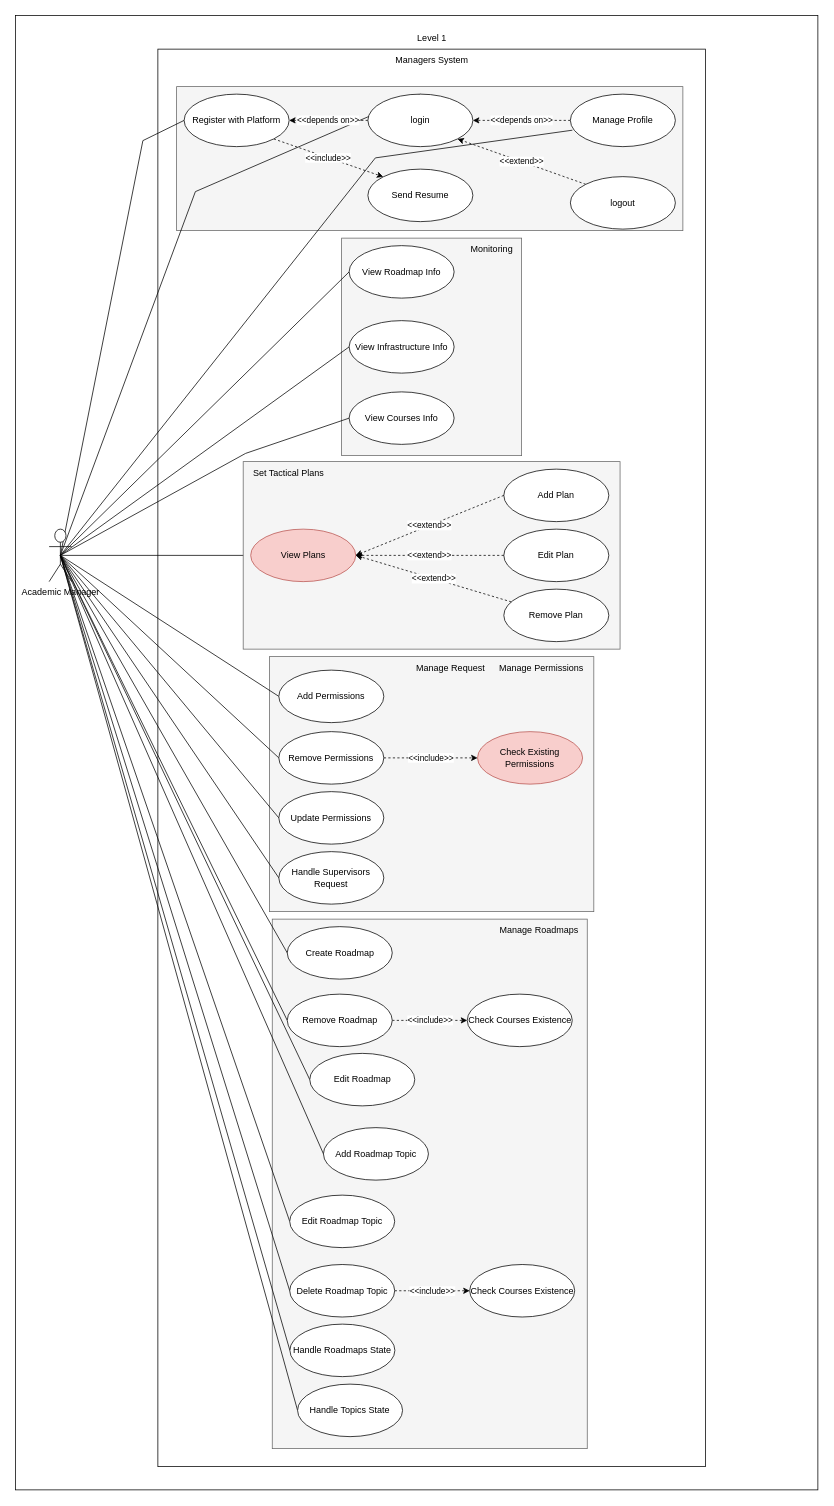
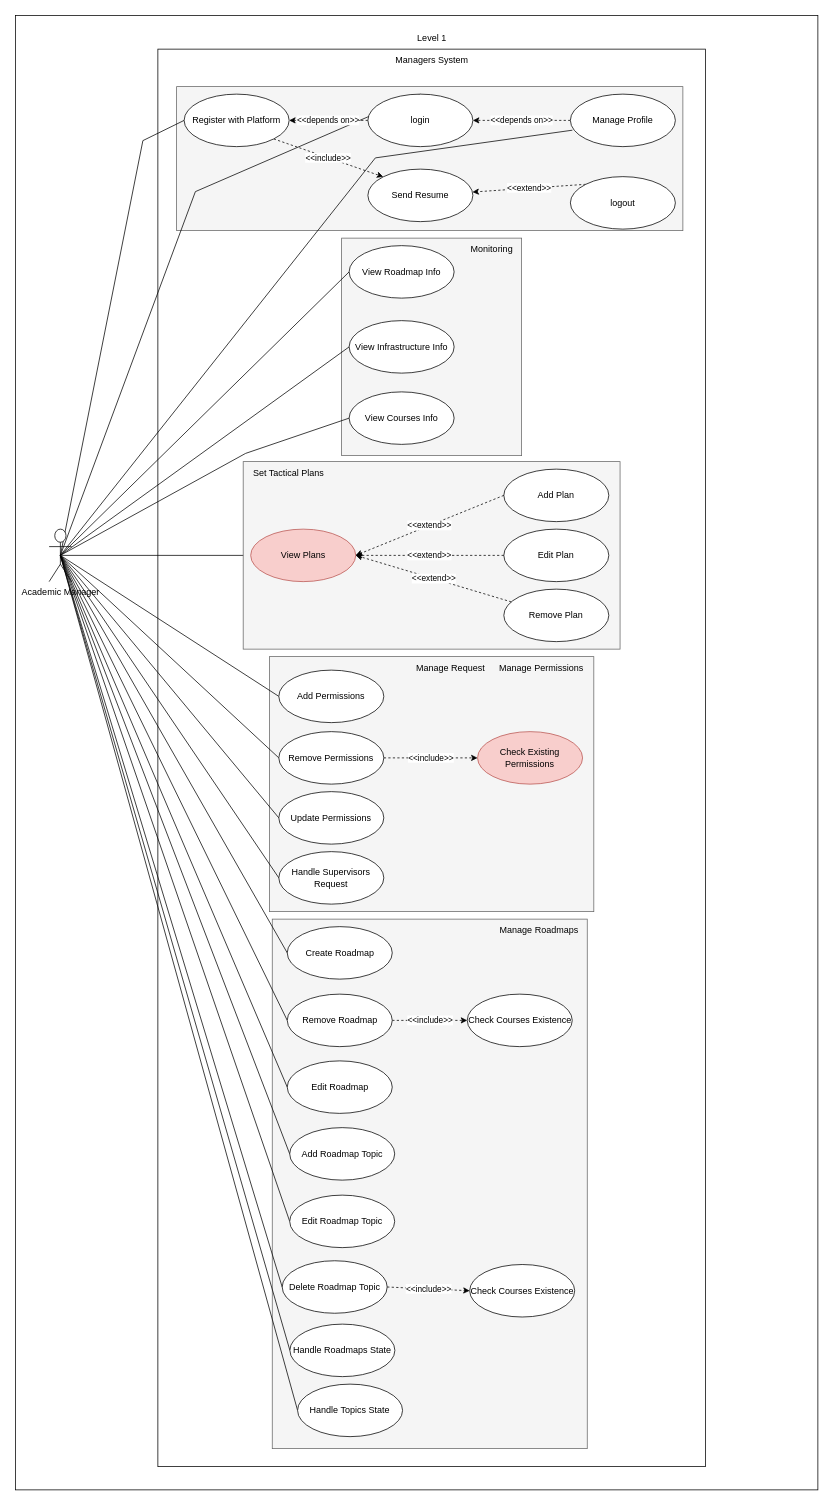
  <mxCell id="0" />
  <mxCell id="1" parent="0" />
  <mxCell id="2" value="" style="rounded=0;whiteSpace=wrap;html=1;movable=1;resizable=1;rotatable=1;deletable=1;editable=1;locked=0;connectable=1;" vertex="1" parent="1"><mxGeometry x="20" y="20" width="1070" height="1966" as="geometry" /></mxCell>
  <mxCell id="3" value="" style="rounded=0;whiteSpace=wrap;html=1;movable=1;resizable=1;rotatable=1;deletable=1;editable=1;locked=0;connectable=1;" vertex="1" parent="1"><mxGeometry x="210" y="65" width="730" height="1890" as="geometry" /></mxCell>
  <mxCell id="4" value="" style="rounded=0;whiteSpace=wrap;html=1;fillColor=#f5f5f5;strokeColor=#666666;fontColor=#333333;" vertex="1" parent="1"><mxGeometry x="235" y="115" width="675" height="192" as="geometry" /></mxCell>
  <mxCell id="5" value="" style="rounded=0;whiteSpace=wrap;html=1;fillColor=#f5f5f5;strokeColor=#666666;fontColor=#333333;" vertex="1" parent="1"><mxGeometry x="455" y="317" width="240" height="290" as="geometry" /></mxCell>
  <mxCell id="6" value="" style="rounded=0;whiteSpace=wrap;html=1;fillColor=#f5f5f5;strokeColor=#666666;fontColor=#333333;" vertex="1" parent="1"><mxGeometry x="358.75" y="875" width="432.5" height="340" as="geometry" /></mxCell>
  <mxCell id="7" value="" style="rounded=0;whiteSpace=wrap;html=1;fillColor=#f5f5f5;strokeColor=#666666;fontColor=#333333;" vertex="1" parent="1"><mxGeometry x="362.5" y="1225" width="420" height="706" as="geometry" /></mxCell>
  <mxCell id="8" value="Managers System" style="text;html=1;align=center;verticalAlign=middle;resizable=0;points=[];autosize=1;strokeColor=none;fillColor=none;" vertex="1" parent="1"><mxGeometry x="515" y="65" width="120" height="30" as="geometry" /></mxCell>
  <mxCell id="9" style="rounded=0;orthogonalLoop=1;jettySize=auto;html=1;exitX=0.5;exitY=0.5;exitDx=0;exitDy=0;exitPerimeter=0;entryX=0.5;entryY=0;entryDx=0;entryDy=0;endArrow=none;endFill=0;" edge="1" parent="1" source="28" target="30"><mxGeometry relative="1" as="geometry"><Array as="points"><mxPoint x="260" y="255" /></Array></mxGeometry></mxCell>
  <mxCell id="10" style="rounded=0;orthogonalLoop=1;jettySize=auto;html=1;exitX=0.5;exitY=0.5;exitDx=0;exitDy=0;exitPerimeter=0;entryX=0;entryY=0.5;entryDx=0;entryDy=0;endArrow=none;endFill=0;" edge="1" parent="1" source="28" target="40"><mxGeometry relative="1" as="geometry" /></mxCell>
  <mxCell id="11" style="rounded=0;orthogonalLoop=1;jettySize=auto;html=1;exitX=0.5;exitY=0.5;exitDx=0;exitDy=0;exitPerimeter=0;entryX=0;entryY=0.5;entryDx=0;entryDy=0;endArrow=none;endFill=0;" edge="1" parent="1" source="28" target="39"><mxGeometry relative="1" as="geometry" /></mxCell>
  <mxCell id="12" style="rounded=0;orthogonalLoop=1;jettySize=auto;html=1;exitX=0.5;exitY=0.5;exitDx=0;exitDy=0;exitPerimeter=0;entryX=0;entryY=0.5;entryDx=0;entryDy=0;endArrow=none;endFill=0;" edge="1" parent="1" source="28" target="41"><mxGeometry relative="1" as="geometry"><Array as="points"><mxPoint x="327" y="604" /></Array></mxGeometry></mxCell>
  <mxCell id="13" style="rounded=0;orthogonalLoop=1;jettySize=auto;html=1;exitX=0.5;exitY=0.5;exitDx=0;exitDy=0;exitPerimeter=0;entryX=0;entryY=0.5;entryDx=0;entryDy=0;endArrow=none;endFill=0;" edge="1" parent="1" source="28" target="35"><mxGeometry relative="1" as="geometry"><Array as="points"><mxPoint x="190" y="187" /></Array></mxGeometry></mxCell>
  <mxCell id="14" style="rounded=0;orthogonalLoop=1;jettySize=auto;html=1;endArrow=none;endFill=0;entryX=0;entryY=0.5;entryDx=0;entryDy=0;exitX=0.5;exitY=0.5;exitDx=0;exitDy=0;exitPerimeter=0;" edge="1" parent="1" source="28" target="43"><mxGeometry relative="1" as="geometry"><mxPoint x="279.121" y="858.593" as="targetPoint" /><Array as="points" /></mxGeometry></mxCell>
  <mxCell id="15" style="rounded=0;orthogonalLoop=1;jettySize=auto;html=1;exitX=0.5;exitY=0.5;exitDx=0;exitDy=0;exitPerimeter=0;entryX=0;entryY=0.5;entryDx=0;entryDy=0;endArrow=none;endFill=0;" edge="1" parent="1" source="28" target="45"><mxGeometry relative="1" as="geometry"><Array as="points" /></mxGeometry></mxCell>
  <mxCell id="16" style="rounded=0;orthogonalLoop=1;jettySize=auto;html=1;exitX=0.5;exitY=0.5;exitDx=0;exitDy=0;exitPerimeter=0;entryX=0;entryY=0.5;entryDx=0;entryDy=0;endArrow=none;endFill=0;" edge="1" parent="1" source="28" target="46"><mxGeometry relative="1" as="geometry"><Array as="points" /></mxGeometry></mxCell>
  <mxCell id="17" style="rounded=0;orthogonalLoop=1;jettySize=auto;html=1;exitX=0.5;exitY=0.5;exitDx=0;exitDy=0;exitPerimeter=0;entryX=0;entryY=0.5;entryDx=0;entryDy=0;endArrow=none;endFill=0;" edge="1" parent="1" source="28" target="42"><mxGeometry relative="1" as="geometry"><Array as="points" /></mxGeometry></mxCell>
  <mxCell id="18" style="rounded=0;orthogonalLoop=1;jettySize=auto;html=1;exitX=0.5;exitY=0.5;exitDx=0;exitDy=0;exitPerimeter=0;entryX=0;entryY=0.5;entryDx=0;entryDy=0;endArrow=none;endFill=0;" edge="1" parent="1" source="28" target="65"><mxGeometry relative="1" as="geometry" /></mxCell>
  <mxCell id="19" style="rounded=0;orthogonalLoop=1;jettySize=auto;html=1;exitX=0.5;exitY=0.5;exitDx=0;exitDy=0;exitPerimeter=0;entryX=0;entryY=0.5;entryDx=0;entryDy=0;endArrow=none;endFill=0;" edge="1" parent="1" source="28" target="48"><mxGeometry relative="1" as="geometry"><Array as="points" /></mxGeometry></mxCell>
  <mxCell id="20" style="rounded=0;orthogonalLoop=1;jettySize=auto;html=1;exitX=0.5;exitY=0.5;exitDx=0;exitDy=0;exitPerimeter=0;entryX=0;entryY=0.5;entryDx=0;entryDy=0;endArrow=none;endFill=0;" edge="1" parent="1" source="28" target="50"><mxGeometry relative="1" as="geometry"><Array as="points" /></mxGeometry></mxCell>
  <mxCell id="21" style="rounded=0;orthogonalLoop=1;jettySize=auto;html=1;exitX=0.5;exitY=0.5;exitDx=0;exitDy=0;exitPerimeter=0;entryX=0;entryY=0.5;entryDx=0;entryDy=0;endArrow=none;endFill=0;" edge="1" parent="1" source="28" target="52"><mxGeometry relative="1" as="geometry" /></mxCell>
  <mxCell id="22" style="rounded=0;orthogonalLoop=1;jettySize=auto;html=1;exitX=0.5;exitY=0.5;exitDx=0;exitDy=0;exitPerimeter=0;entryX=0;entryY=0.5;entryDx=0;entryDy=0;endArrow=none;endFill=0;" edge="1" parent="1" source="28" target="55"><mxGeometry relative="1" as="geometry" /></mxCell>
  <mxCell id="23" style="rounded=0;orthogonalLoop=1;jettySize=auto;html=1;exitX=0.5;exitY=0.5;exitDx=0;exitDy=0;exitPerimeter=0;entryX=0;entryY=0.5;entryDx=0;entryDy=0;endArrow=none;endFill=0;" edge="1" parent="1" source="28" target="54"><mxGeometry relative="1" as="geometry" /></mxCell>
  <mxCell id="24" style="rounded=0;orthogonalLoop=1;jettySize=auto;html=1;exitX=0.5;exitY=0.5;exitDx=0;exitDy=0;exitPerimeter=0;entryX=0;entryY=0.5;entryDx=0;entryDy=0;endArrow=none;endFill=0;" edge="1" parent="1" source="28" target="71"><mxGeometry relative="1" as="geometry" /></mxCell>
  <mxCell id="25" style="rounded=0;orthogonalLoop=1;jettySize=auto;html=1;exitX=0.5;exitY=0.5;exitDx=0;exitDy=0;exitPerimeter=0;entryX=0;entryY=0.5;entryDx=0;entryDy=0;endArrow=none;endFill=0;" edge="1" parent="1" source="28" target="70"><mxGeometry relative="1" as="geometry" /></mxCell>
  <mxCell id="26" style="rounded=0;orthogonalLoop=1;jettySize=auto;html=1;exitX=0.5;exitY=0.5;exitDx=0;exitDy=0;exitPerimeter=0;entryX=0;entryY=0.5;entryDx=0;entryDy=0;endArrow=none;endFill=0;" edge="1" parent="1" source="28" target="72"><mxGeometry relative="1" as="geometry" /></mxCell>
  <mxCell id="27" style="rounded=0;orthogonalLoop=1;jettySize=auto;html=1;exitX=0.5;exitY=0.5;exitDx=0;exitDy=0;exitPerimeter=0;entryX=0.019;entryY=0.687;entryDx=0;entryDy=0;entryPerimeter=0;endArrow=none;endFill=0;" edge="1" parent="1" source="28" target="32"><mxGeometry relative="1" as="geometry"><Array as="points"><mxPoint x="500" y="210" /></Array></mxGeometry></mxCell>
  <mxCell id="28" value="Academic Manager" style="shape=umlActor;verticalLabelPosition=bottom;verticalAlign=top;html=1;outlineConnect=0;" vertex="1" parent="1"><mxGeometry x="65" y="705" width="30" height="70" as="geometry" /></mxCell>
  <mxCell id="29" value="&amp;lt;&amp;lt;depends on&amp;gt;&amp;gt;" style="rounded=0;orthogonalLoop=1;jettySize=auto;html=1;exitX=0;exitY=0.5;exitDx=0;exitDy=0;dashed=1;" edge="1" parent="1" source="30" target="35"><mxGeometry relative="1" as="geometry" /></mxCell>
  <mxCell id="30" value="login" style="ellipse;whiteSpace=wrap;html=1;" vertex="1" parent="1"><mxGeometry x="490" y="125" width="140" height="70" as="geometry" /></mxCell>
  <mxCell id="31" value="&amp;lt;&amp;lt;depends on&amp;gt;&amp;gt;" style="edgeStyle=orthogonalEdgeStyle;rounded=0;orthogonalLoop=1;jettySize=auto;html=1;dashed=1;" edge="1" parent="1" source="32" target="30"><mxGeometry relative="1" as="geometry" /></mxCell>
  <mxCell id="32" value="Manage Profile" style="ellipse;whiteSpace=wrap;html=1;" vertex="1" parent="1"><mxGeometry x="760" y="125" width="140" height="70" as="geometry" /></mxCell>
  <mxCell id="33" value="Level 1" style="text;html=1;align=center;verticalAlign=middle;resizable=0;points=[];autosize=1;strokeColor=none;fillColor=none;" vertex="1" parent="1"><mxGeometry x="545" y="35" width="60" height="30" as="geometry" /></mxCell>
  <mxCell id="34" value="&amp;lt;&amp;lt;include&amp;gt;&amp;gt;" style="rounded=0;orthogonalLoop=1;jettySize=auto;html=1;exitX=1;exitY=1;exitDx=0;exitDy=0;entryX=0;entryY=0;entryDx=0;entryDy=0;dashed=1;" edge="1" parent="1" source="35" target="36"><mxGeometry relative="1" as="geometry" /></mxCell>
  <mxCell id="35" value="Register with Platform" style="ellipse;whiteSpace=wrap;html=1;" vertex="1" parent="1"><mxGeometry x="245" y="125" width="140" height="70" as="geometry" /></mxCell>
  <mxCell id="36" value="&lt;span data-lucid-content=&quot;{&amp;quot;t&amp;quot;:&amp;quot;Send Resume to Acadamic Manager&amp;quot;,&amp;quot;m&amp;quot;:[]}&quot; data-lucid-type=&quot;application/vnd.lucid.text&quot;&gt;&lt;span&gt;Send Resume&lt;/span&gt;&lt;/span&gt;" style="ellipse;whiteSpace=wrap;html=1;" vertex="1" parent="1"><mxGeometry x="490" y="225" width="140" height="70" as="geometry" /></mxCell>
- <mxCell id="37" value="&amp;lt;&amp;lt;extend&amp;gt;&amp;gt;" style="rounded=0;orthogonalLoop=1;jettySize=auto;html=1;exitX=0;exitY=0;exitDx=0;exitDy=0;entryX=1;entryY=1;entryDx=0;entryDy=0;dashed=1;" edge="1" parent="1" source="38" target="30"><mxGeometry relative="1" as="geometry" /></mxCell>
+ <mxCell id="37" value="&amp;lt;&amp;lt;extend&amp;gt;&amp;gt;" style="rounded=0;orthogonalLoop=1;jettySize=auto;html=1;exitX=0;exitY=0;exitDx=0;exitDy=0;dashed=1;" edge="1" parent="1" source="38" target="36"><mxGeometry relative="1" as="geometry" /></mxCell>
  <mxCell id="38" value="logout" style="ellipse;whiteSpace=wrap;html=1;" vertex="1" parent="1"><mxGeometry x="760" y="235" width="140" height="70" as="geometry" /></mxCell>
  <mxCell id="39" value="View Infrastructure Info" style="ellipse;whiteSpace=wrap;html=1;" vertex="1" parent="1"><mxGeometry x="465" y="427" width="140" height="70" as="geometry" /></mxCell>
  <mxCell id="40" value="View Roadmap Info" style="ellipse;whiteSpace=wrap;html=1;" vertex="1" parent="1"><mxGeometry x="465" y="327" width="140" height="70" as="geometry" /></mxCell>
  <mxCell id="41" value="View Courses Info" style="ellipse;whiteSpace=wrap;html=1;" vertex="1" parent="1"><mxGeometry x="465" y="522" width="140" height="70" as="geometry" /></mxCell>
  <mxCell id="42" value="Handle Supervisors Request" style="ellipse;whiteSpace=wrap;html=1;" vertex="1" parent="1"><mxGeometry x="371.25" y="1135" width="140" height="70" as="geometry" /></mxCell>
  <mxCell id="43" value="Add Permissions" style="ellipse;whiteSpace=wrap;html=1;" vertex="1" parent="1"><mxGeometry x="371.25" y="893" width="140" height="70" as="geometry" /></mxCell>
  <mxCell id="44" value="&amp;lt;&amp;lt;include&amp;gt;&amp;gt;" style="rounded=0;orthogonalLoop=1;jettySize=auto;html=1;exitX=1;exitY=0.5;exitDx=0;exitDy=0;dashed=1;" edge="1" parent="1" source="45" target="47"><mxGeometry relative="1" as="geometry" /></mxCell>
  <mxCell id="45" value="Remove Permissions" style="ellipse;whiteSpace=wrap;html=1;" vertex="1" parent="1"><mxGeometry x="371.25" y="975" width="140" height="70" as="geometry" /></mxCell>
  <mxCell id="46" value="Update Permissions" style="ellipse;whiteSpace=wrap;html=1;" vertex="1" parent="1"><mxGeometry x="371.25" y="1055" width="140" height="70" as="geometry" /></mxCell>
  <mxCell id="47" value="Check Existing Permissions" style="ellipse;whiteSpace=wrap;html=1;fillColor=#f8cecc;strokeColor=#b85450;" vertex="1" parent="1"><mxGeometry x="636.25" y="975" width="140" height="70" as="geometry" /></mxCell>
  <mxCell id="48" value="Create Roadmap" style="ellipse;whiteSpace=wrap;html=1;" vertex="1" parent="1"><mxGeometry x="382.5" y="1235" width="140" height="70" as="geometry" /></mxCell>
  <mxCell id="49" value="&amp;lt;&amp;lt;include&amp;gt;&amp;gt;" style="rounded=0;orthogonalLoop=1;jettySize=auto;html=1;exitX=1;exitY=0.5;exitDx=0;exitDy=0;entryX=0;entryY=0.5;entryDx=0;entryDy=0;dashed=1;" edge="1" parent="1" source="50" target="51"><mxGeometry relative="1" as="geometry" /></mxCell>
  <mxCell id="50" value="Remove Roadmap" style="ellipse;whiteSpace=wrap;html=1;" vertex="1" parent="1"><mxGeometry x="382.5" y="1325" width="140" height="70" as="geometry" /></mxCell>
  <mxCell id="51" value="Check Courses Existence" style="ellipse;whiteSpace=wrap;html=1;" vertex="1" parent="1"><mxGeometry x="622.5" y="1325" width="140" height="70" as="geometry" /></mxCell>
- <mxCell id="52" value="Add Roadmap Topic" style="ellipse;whiteSpace=wrap;html=1;" vertex="1" parent="1"><mxGeometry x="430.75" y="1503" width="140" height="70" as="geometry" /></mxCell>
+ <mxCell id="52" value="Add Roadmap Topic" style="ellipse;whiteSpace=wrap;html=1;" vertex="1" parent="1"><mxGeometry x="385.75" y="1503" width="140" height="70" as="geometry" /></mxCell>
  <mxCell id="53" value="&amp;lt;&amp;lt;include&amp;gt;&amp;gt;" style="rounded=0;orthogonalLoop=1;jettySize=auto;html=1;exitX=1;exitY=0.5;exitDx=0;exitDy=0;entryX=0;entryY=0.5;entryDx=0;entryDy=0;dashed=1;" edge="1" parent="1" source="54" target="56"><mxGeometry relative="1" as="geometry" /></mxCell>
- <mxCell id="54" value="Delete Roadmap Topic" style="ellipse;whiteSpace=wrap;html=1;" vertex="1" parent="1"><mxGeometry x="385.75" y="1685.5" width="140" height="70" as="geometry" /></mxCell>
+ <mxCell id="54" value="Delete Roadmap Topic" style="ellipse;whiteSpace=wrap;html=1;" vertex="1" parent="1"><mxGeometry x="375.75" y="1680.5" width="140" height="70" as="geometry" /></mxCell>
  <mxCell id="55" value="Edit Roadmap Topic" style="ellipse;whiteSpace=wrap;html=1;" vertex="1" parent="1"><mxGeometry x="385.75" y="1593" width="140" height="70" as="geometry" /></mxCell>
  <mxCell id="56" value="Check Courses Existence" style="ellipse;whiteSpace=wrap;html=1;" vertex="1" parent="1"><mxGeometry x="625.75" y="1685.5" width="140" height="70" as="geometry" /></mxCell>
  <mxCell id="57" value="Manage Permissions" style="text;html=1;align=center;verticalAlign=middle;resizable=0;points=[];autosize=1;strokeColor=none;fillColor=none;" vertex="1" parent="1"><mxGeometry x="651.25" y="875" width="140" height="30" as="geometry" /></mxCell>
  <mxCell id="58" value="Manage Roadmaps" style="text;html=1;align=center;verticalAlign=middle;resizable=0;points=[];autosize=1;strokeColor=none;fillColor=none;" vertex="1" parent="1"><mxGeometry x="652.5" y="1225" width="130" height="30" as="geometry" /></mxCell>
  <mxCell id="59" value="Monitoring" style="text;html=1;align=center;verticalAlign=middle;resizable=0;points=[];autosize=1;strokeColor=none;fillColor=none;" vertex="1" parent="1"><mxGeometry x="615" y="317" width="80" height="30" as="geometry" /></mxCell>
  <mxCell id="60" value="Manage Request" style="text;html=1;align=center;verticalAlign=middle;resizable=0;points=[];autosize=1;strokeColor=none;fillColor=none;" vertex="1" parent="1"><mxGeometry x="545" y="875" width="110" height="30" as="geometry" /></mxCell>
  <mxCell id="61" value="" style="rounded=0;whiteSpace=wrap;html=1;fillColor=#f5f5f5;strokeColor=#666666;fontColor=#333333;" vertex="1" parent="1"><mxGeometry x="323.75" y="615" width="502.5" height="250" as="geometry" /></mxCell>
  <mxCell id="62" value="Add Plan" style="ellipse;whiteSpace=wrap;html=1;" vertex="1" parent="1"><mxGeometry x="671.25" y="625" width="140" height="70" as="geometry" /></mxCell>
  <mxCell id="63" value="Edit Plan" style="ellipse;whiteSpace=wrap;html=1;" vertex="1" parent="1"><mxGeometry x="671.25" y="705" width="140" height="70" as="geometry" /></mxCell>
  <mxCell id="64" value="Remove Plan" style="ellipse;whiteSpace=wrap;html=1;" vertex="1" parent="1"><mxGeometry x="671.25" y="785" width="140" height="70" as="geometry" /></mxCell>
  <mxCell id="65" value="View Plans" style="ellipse;whiteSpace=wrap;html=1;fillColor=#f8cecc;strokeColor=#b85450;" vertex="1" parent="1"><mxGeometry x="333.75" y="705" width="140" height="70" as="geometry" /></mxCell>
  <mxCell id="66" value="&amp;lt;&amp;lt;extend&amp;gt;&amp;gt;" style="rounded=0;orthogonalLoop=1;jettySize=auto;html=1;exitX=0;exitY=0.5;exitDx=0;exitDy=0;entryX=1;entryY=0.5;entryDx=0;entryDy=0;dashed=1;" edge="1" parent="1" source="62" target="65"><mxGeometry relative="1" as="geometry" /></mxCell>
  <mxCell id="67" value="&amp;lt;&amp;lt;extend&amp;gt;&amp;gt;" style="rounded=0;orthogonalLoop=1;jettySize=auto;html=1;exitX=0;exitY=0.5;exitDx=0;exitDy=0;entryX=1;entryY=0.5;entryDx=0;entryDy=0;dashed=1;" edge="1" parent="1" source="63" target="65"><mxGeometry relative="1" as="geometry" /></mxCell>
  <mxCell id="68" value="&amp;lt;&amp;lt;extend&amp;gt;&amp;gt;" style="rounded=0;orthogonalLoop=1;jettySize=auto;html=1;entryX=1;entryY=0.5;entryDx=0;entryDy=0;dashed=1;" edge="1" parent="1" source="64" target="65"><mxGeometry relative="1" as="geometry" /></mxCell>
  <mxCell id="69" value="Set Tactical Plans" style="text;html=1;align=center;verticalAlign=middle;resizable=0;points=[];autosize=1;strokeColor=none;fillColor=none;" vertex="1" parent="1"><mxGeometry x="323.75" y="615" width="120" height="30" as="geometry" /></mxCell>
  <mxCell id="70" value="Handle Topics State" style="ellipse;whiteSpace=wrap;html=1;" vertex="1" parent="1"><mxGeometry x="396.25" y="1845" width="140" height="70" as="geometry" /></mxCell>
  <mxCell id="71" value="Handle Roadmaps State" style="ellipse;whiteSpace=wrap;html=1;" vertex="1" parent="1"><mxGeometry x="386" y="1765" width="140" height="70" as="geometry" /></mxCell>
- <mxCell id="72" value="Edit Roadmap" style="ellipse;whiteSpace=wrap;html=1;" vertex="1" parent="1"><mxGeometry x="412.5" y="1404" width="140" height="70" as="geometry" /></mxCell>
+ <mxCell id="72" value="Edit Roadmap" style="ellipse;whiteSpace=wrap;html=1;" vertex="1" parent="1"><mxGeometry x="382.5" y="1414" width="140" height="70" as="geometry" /></mxCell>
